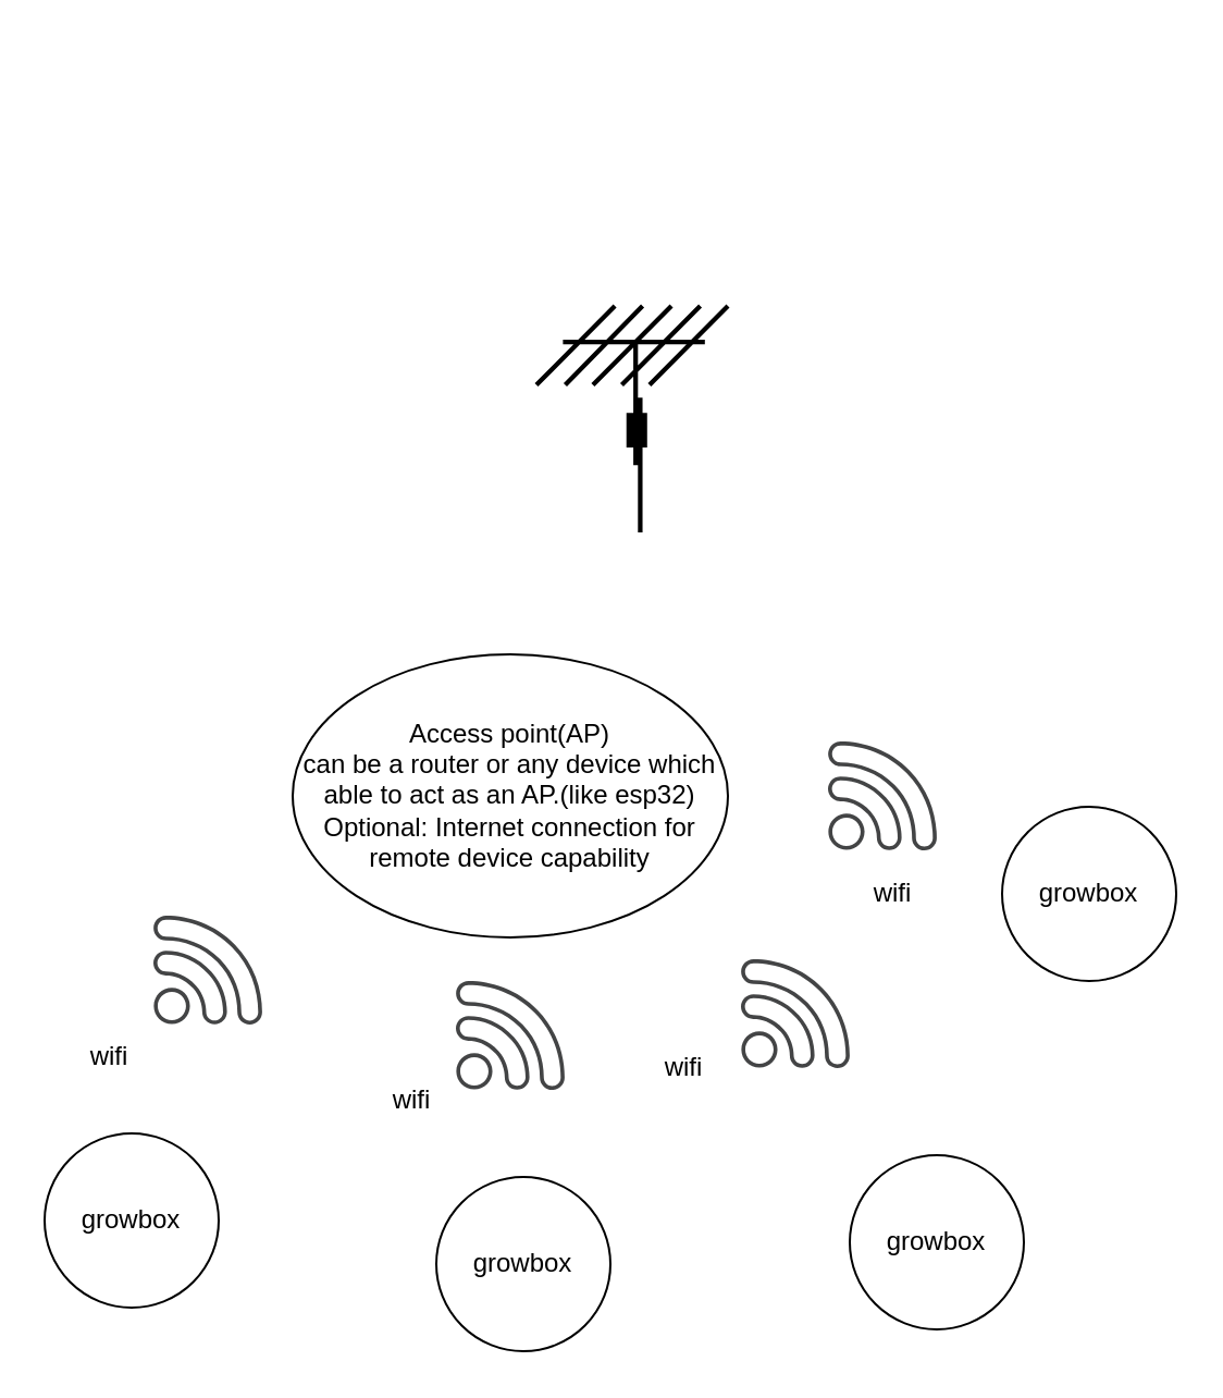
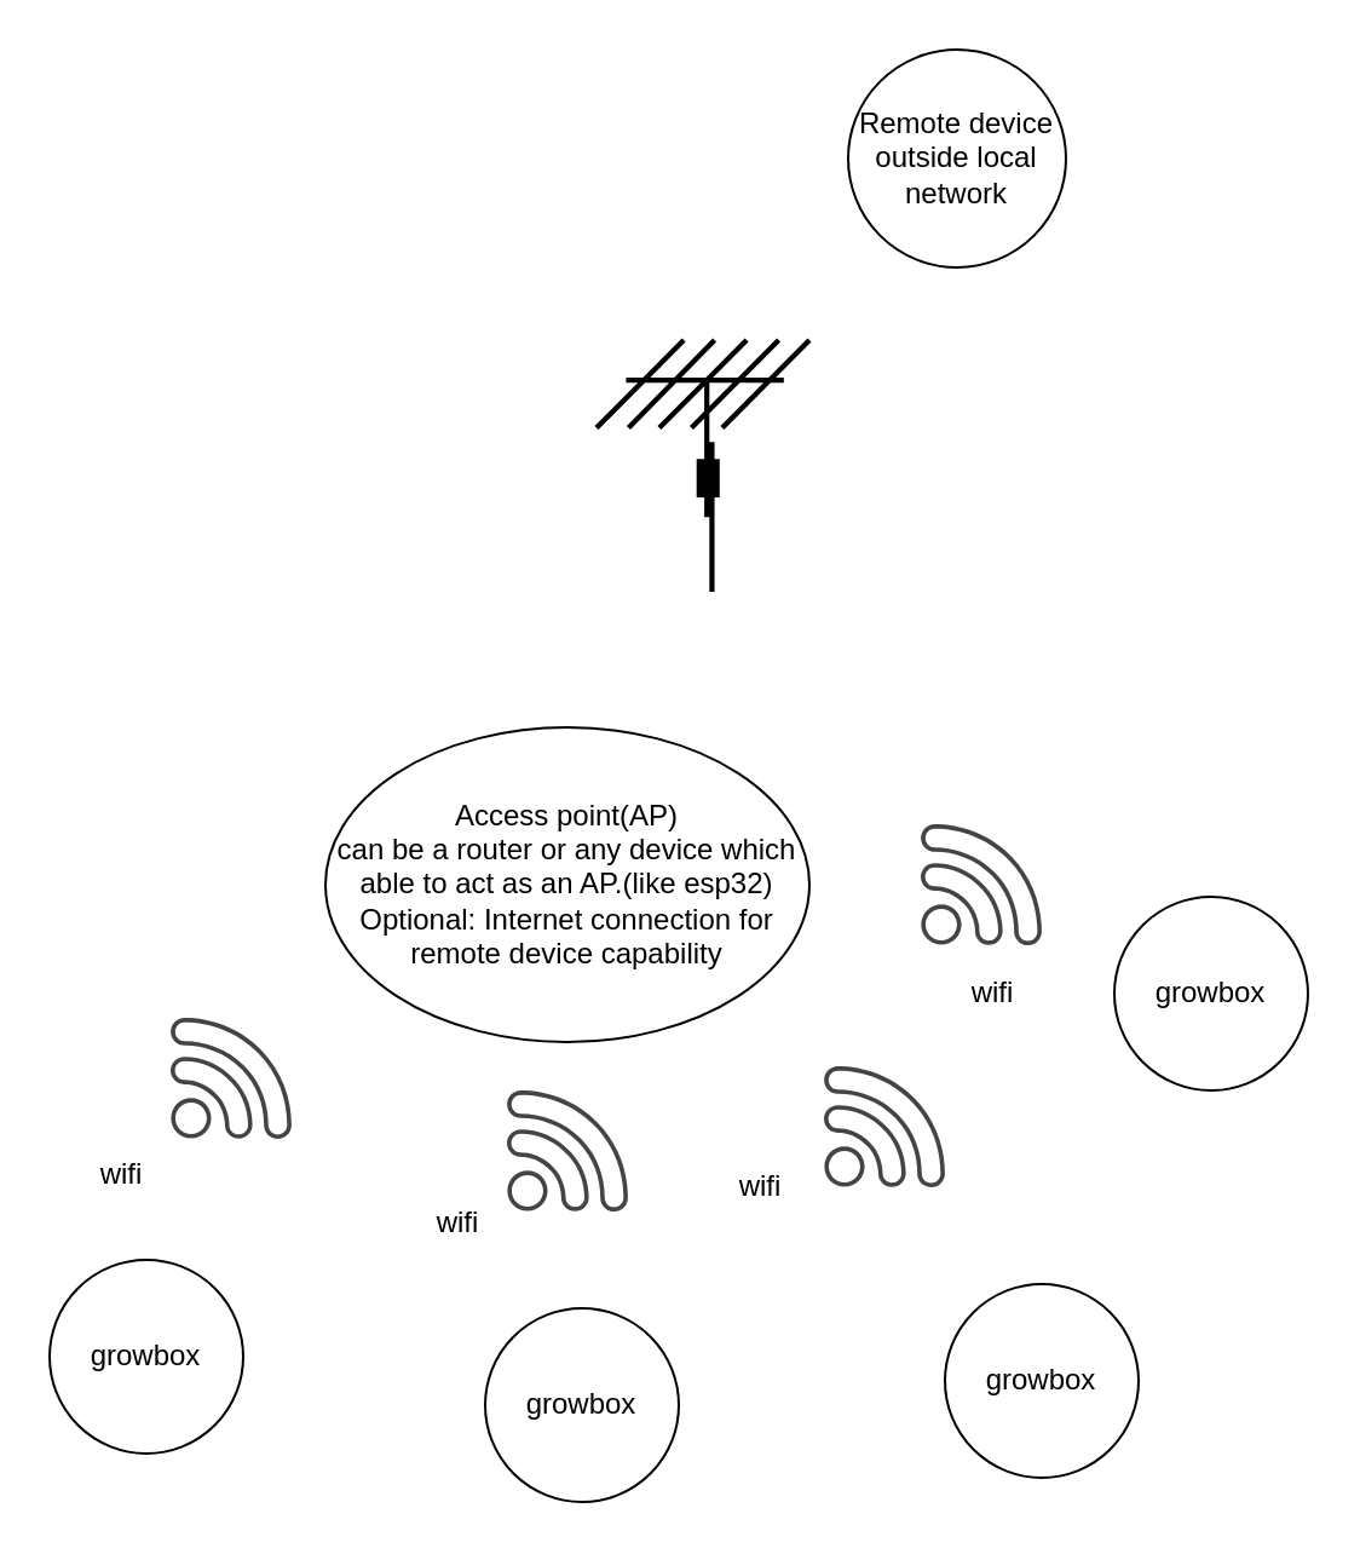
  <mxCell id="0" />
  <mxCell id="1" parent="0" />
  <mxCell id="2" value="Access point(AP)&lt;br&gt;can be a router or any device which able to act as an AP.(like esp32)&lt;br&gt;Optional: Internet connection for remote device capability" style="ellipse;whiteSpace=wrap;html=1;" vertex="1" parent="1"><mxGeometry x="134" y="300" width="200" height="130" as="geometry" /></mxCell>
  <mxCell id="3" value="growbox" style="ellipse;whiteSpace=wrap;html=1;aspect=fixed;" vertex="1" parent="1"><mxGeometry x="460" y="370" width="80" height="80" as="geometry" /></mxCell>
  <mxCell id="4" value="growbox" style="ellipse;whiteSpace=wrap;html=1;aspect=fixed;" vertex="1" parent="1"><mxGeometry x="200" y="540" width="80" height="80" as="geometry" /></mxCell>
  <mxCell id="5" value="growbox" style="ellipse;whiteSpace=wrap;html=1;aspect=fixed;" vertex="1" parent="1"><mxGeometry x="20" y="520" width="80" height="80" as="geometry" /></mxCell>
  <mxCell id="6" value="growbox" style="ellipse;whiteSpace=wrap;html=1;aspect=fixed;" vertex="1" parent="1"><mxGeometry x="390" y="530" width="80" height="80" as="geometry" /></mxCell>
  <mxCell id="7" value="" style="pointerEvents=1;shadow=0;dashed=0;html=1;strokeColor=none;fillColor=#434445;aspect=fixed;labelPosition=center;verticalLabelPosition=bottom;verticalAlign=top;align=center;outlineConnect=0;shape=mxgraph.vvd.wi_fi;" vertex="1" parent="1"><mxGeometry x="70" y="420" width="50" height="50" as="geometry" /></mxCell>
  <mxCell id="8" value="" style="pointerEvents=1;shadow=0;dashed=0;html=1;strokeColor=none;fillColor=#434445;aspect=fixed;labelPosition=center;verticalLabelPosition=bottom;verticalAlign=top;align=center;outlineConnect=0;shape=mxgraph.vvd.wi_fi;" vertex="1" parent="1"><mxGeometry x="209" y="450" width="50" height="50" as="geometry" /></mxCell>
  <mxCell id="9" value="" style="pointerEvents=1;shadow=0;dashed=0;html=1;strokeColor=none;fillColor=#434445;aspect=fixed;labelPosition=center;verticalLabelPosition=bottom;verticalAlign=top;align=center;outlineConnect=0;shape=mxgraph.vvd.wi_fi;" vertex="1" parent="1"><mxGeometry x="340" y="440" width="50" height="50" as="geometry" /></mxCell>
  <mxCell id="10" value="" style="pointerEvents=1;shadow=0;dashed=0;html=1;strokeColor=none;fillColor=#434445;aspect=fixed;labelPosition=center;verticalLabelPosition=bottom;verticalAlign=top;align=center;outlineConnect=0;shape=mxgraph.vvd.wi_fi;" vertex="1" parent="1"><mxGeometry x="380" y="340" width="50" height="50" as="geometry" /></mxCell>
  <mxCell id="11" value="" style="shape=mxgraph.cisco.wireless.antenna;html=1;pointerEvents=1;dashed=0;fillColor=#036897;strokeColor=#ffffff;strokeWidth=2;verticalLabelPosition=bottom;verticalAlign=top;align=center;outlineConnect=0;" vertex="1" parent="1"><mxGeometry x="246" y="140" width="88" height="104" as="geometry" /></mxCell>
+ <mxCell id="12" value="Remote device outside local network" style="ellipse;whiteSpace=wrap;html=1;aspect=fixed;" vertex="1" parent="1"><mxGeometry x="350" y="20" width="90" height="90" as="geometry" /></mxCell>
  <mxCell id="13" value="wifi" style="text;html=1;strokeColor=none;fillColor=none;align=center;verticalAlign=middle;whiteSpace=wrap;rounded=0;" vertex="1" parent="1"><mxGeometry x="30" y="475" width="40" height="20" as="geometry" /></mxCell>
  <mxCell id="14" value="wifi" style="text;html=1;strokeColor=none;fillColor=none;align=center;verticalAlign=middle;whiteSpace=wrap;rounded=0;" vertex="1" parent="1"><mxGeometry x="390" y="400" width="40" height="20" as="geometry" /></mxCell>
  <mxCell id="15" value="wifi" style="text;html=1;strokeColor=none;fillColor=none;align=center;verticalAlign=middle;whiteSpace=wrap;rounded=0;" vertex="1" parent="1"><mxGeometry x="294" y="480" width="40" height="20" as="geometry" /></mxCell>
  <mxCell id="16" value="wifi" style="text;html=1;strokeColor=none;fillColor=none;align=center;verticalAlign=middle;whiteSpace=wrap;rounded=0;" vertex="1" parent="1"><mxGeometry x="169" y="495" width="40" height="20" as="geometry" /></mxCell>
